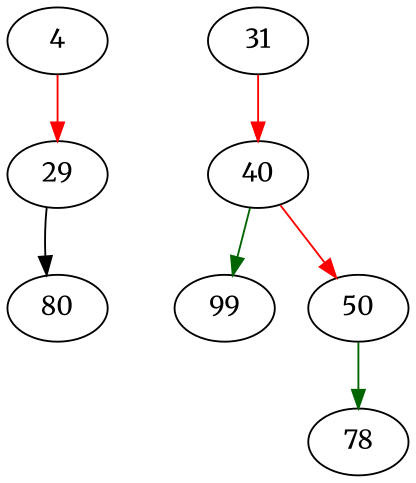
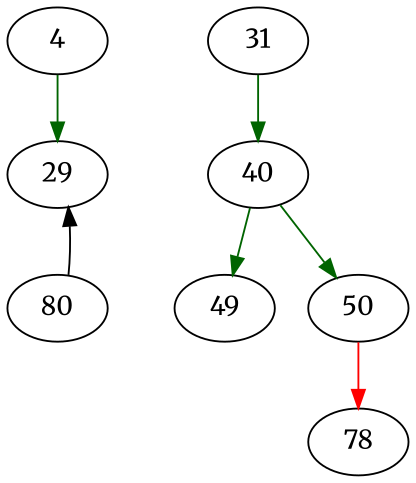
  strict digraph {
    fontname=Merriweather
    node [fontname=Merriweather]
    edge [color=red cond=false fontname=Merriweather]
    n1 [entry=true label=4]
    29
    80
    31
    40
-   49 [label=99]
+   49
    50
    78
-   n1 -> 29 [cond=true]
-   29 -> 80 [color="" cond=""]
-   31 -> 40
+   n1 -> 29 [color=darkgreen cond=true]
+   80 -> 29 [color="" cond=""]
+   31 -> 40 [color=darkgreen]
    40 -> 49 [color=darkgreen cond=true]
-   40 -> 50
-   50 -> 78 [color=darkgreen]
+   40 -> 50 [color=darkgreen]
+   50 -> 78
  }
